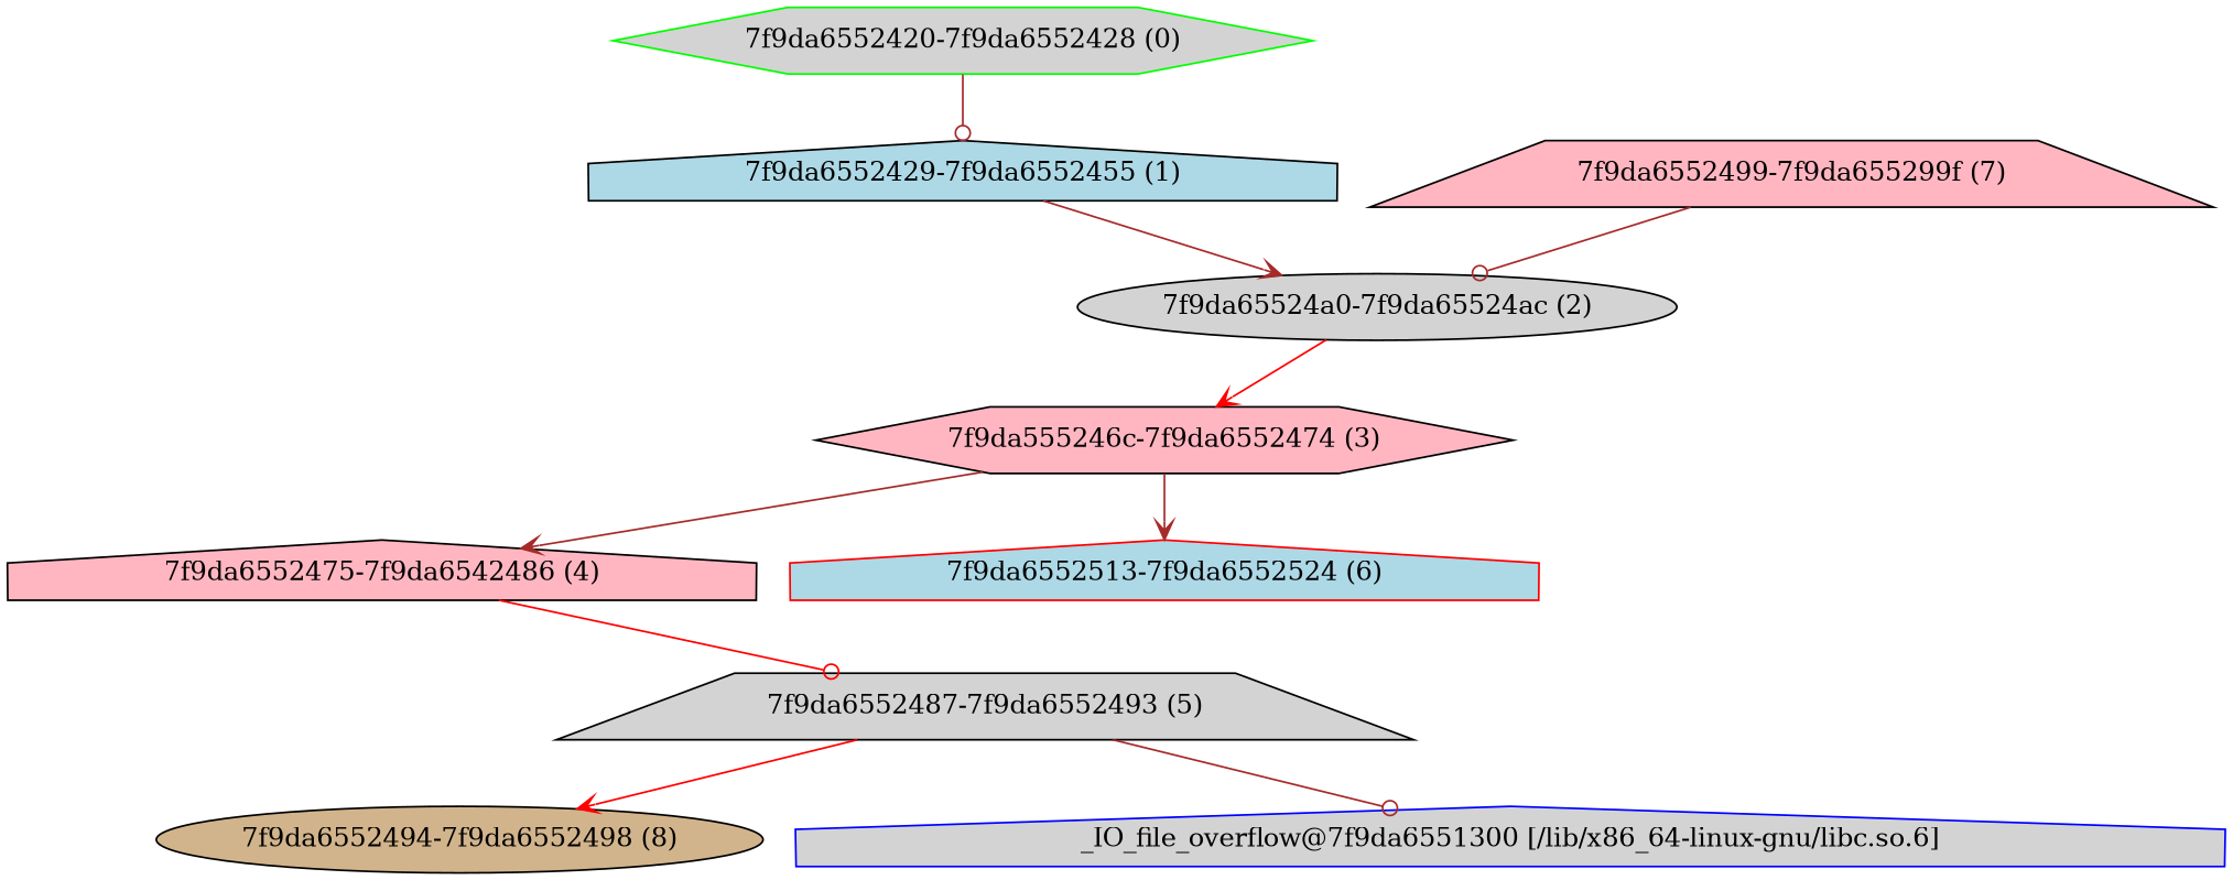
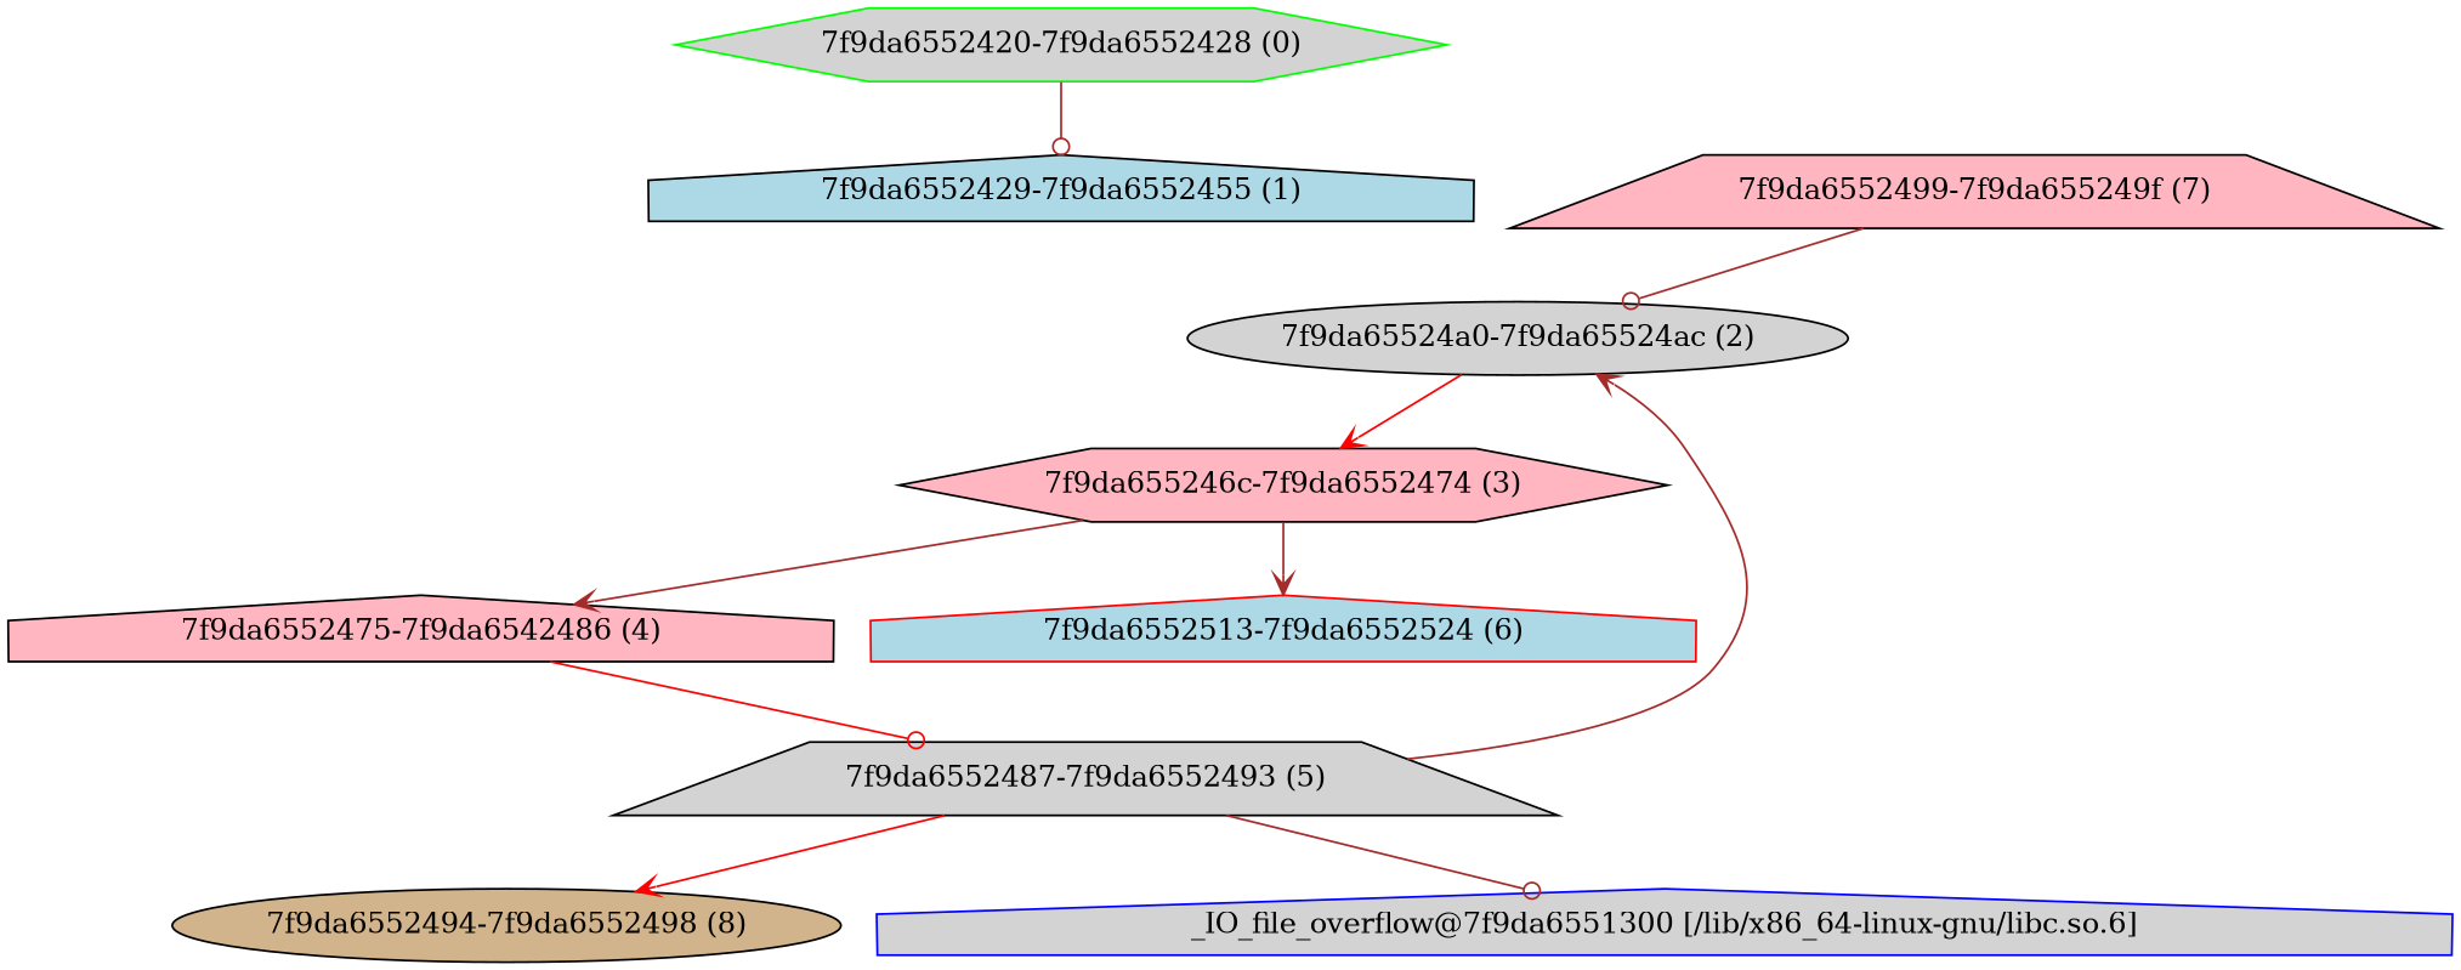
  digraph {
    node [fillcolor=lightgrey shape=house style=filled]
    edge [arrowhead=vee color=brown]
    n1 [color=green label="7f9da6552420-7f9da6552428 (0)" shape=hexagon]
    n2 [fillcolor=lightblue label="7f9da6552429-7f9da6552455 (1)"]
    n3 [label="7f9da65524a0-7f9da65524ac (2)" shape=ellipse]
-   n4 [fillcolor=lightpink label="7f9da555246c-7f9da6552474 (3)" shape=hexagon]
+   n4 [fillcolor=lightpink label="7f9da655246c-7f9da6552474 (3)" shape=hexagon]
    n5 [fillcolor=lightpink label="7f9da6552475-7f9da6542486 (4)"]
    n6 [color=red fillcolor=lightblue label="7f9da6552513-7f9da6552524 (6)"]
    n7 [label="7f9da6552487-7f9da6552493 (5)" shape=trapezium]
    n8 [fillcolor=tan label="7f9da6552494-7f9da6552498 (8)" shape=ellipse]
    n9 [color=blue label="_IO_file_overflow@7f9da6551300 [/lib/x86_64-linux-gnu/libc.so.6]"]
-   n10 [fillcolor=lightpink label="7f9da6552499-7f9da655299f (7)" shape=trapezium]
+   n10 [fillcolor=lightpink label="7f9da6552499-7f9da655249f (7)" shape=trapezium]
    n1 -> n2 [arrowhead=odot]
-   n2 -> n3
+   n7 -> n3
    n3 -> n4 [color=red]
    n4 -> n5
    n4 -> n6
    n5 -> n7 [arrowhead=odot color=red]
    n7 -> n8 [color=red]
    n7 -> n9 [arrowhead=odot]
    n10 -> n3 [arrowhead=odot]
  }
